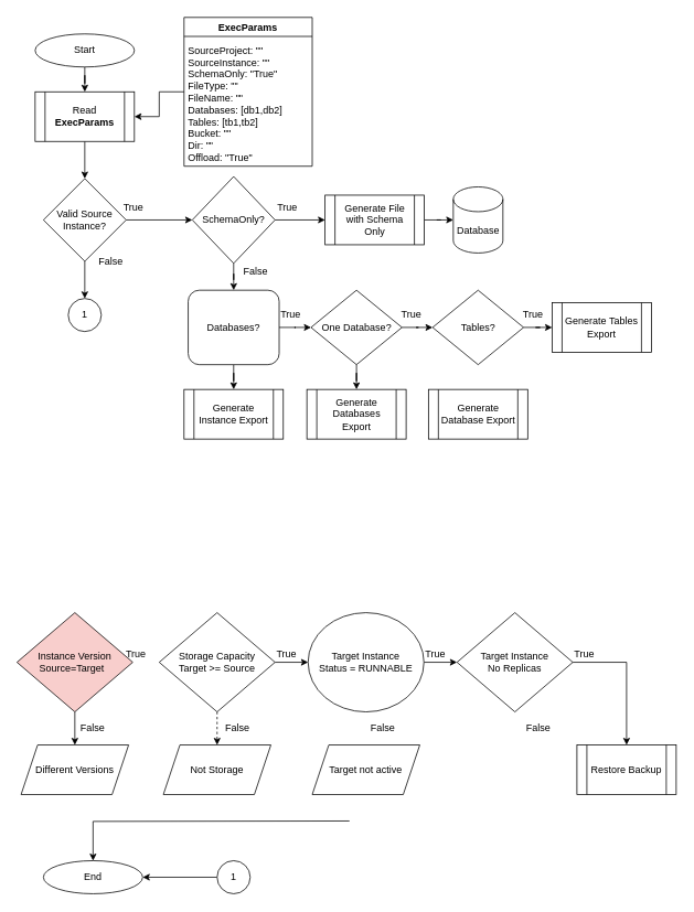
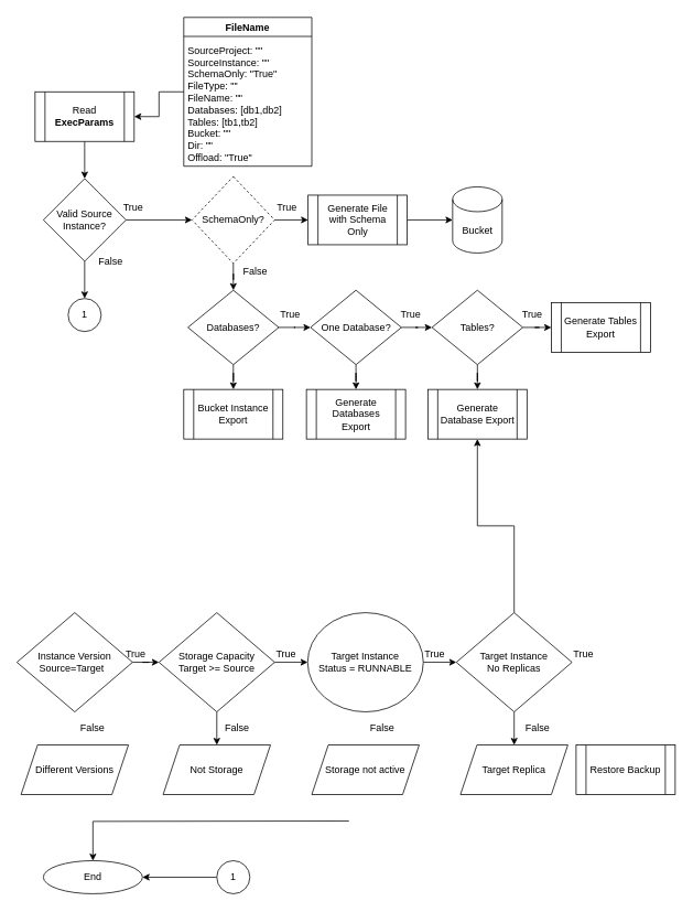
  <mxCell id="0" />
  <mxCell id="1" parent="0" />
  <mxCell id="2" style="edgeStyle=orthogonalEdgeStyle;rounded=0;orthogonalLoop=1;jettySize=auto;html=1;" edge="1" parent="1" target="26"><mxGeometry relative="1" as="geometry"><mxPoint x="422" y="991.97" as="sourcePoint" /></mxGeometry></mxCell>
- <mxCell id="3" style="edgeStyle=orthogonalEdgeStyle;rounded=0;orthogonalLoop=1;jettySize=auto;html=1;entryX=0.5;entryY=0;entryDx=0;entryDy=0;" edge="1" parent="1" source="4" target="9"><mxGeometry relative="1" as="geometry" /></mxCell>
- <mxCell id="4" value="Start" style="ellipse;whiteSpace=wrap;html=1;" vertex="1" parent="1"><mxGeometry x="42" y="40" width="120" height="40" as="geometry" /></mxCell>
  <mxCell id="5" style="edgeStyle=orthogonalEdgeStyle;rounded=0;orthogonalLoop=1;jettySize=auto;html=1;entryX=1;entryY=0.5;entryDx=0;entryDy=0;" edge="1" parent="1" source="6" target="9"><mxGeometry relative="1" as="geometry" /></mxCell>
- <mxCell id="6" value="ExecParams" style="swimlane;" vertex="1" parent="1"><mxGeometry x="222" y="20" width="155" height="180" as="geometry" /></mxCell>
+ <mxCell id="6" value="FileName" style="swimlane;" vertex="1" parent="1"><mxGeometry x="222" y="20" width="155" height="180" as="geometry" /></mxCell>
  <mxCell id="7" value="&lt;span style=&quot;&quot;&gt;SourceProject: &quot;&quot;&lt;/span&gt;&lt;br style=&quot;&quot;&gt;&lt;span style=&quot;&quot;&gt;SourceInstance: &quot;&quot;&lt;br&gt;SchemaOnly: &quot;True&quot;&lt;br&gt;FileType: &quot;&quot;&lt;br&gt;FileName: &quot;&quot;&lt;br&gt;Databases: [db1,db2]&lt;br&gt;Tables:&amp;nbsp;&lt;/span&gt;[tb1,tb2]&lt;span style=&quot;&quot;&gt;&lt;br&gt;Bucket: &quot;&quot;&lt;br&gt;Dir: &quot;&quot;&lt;br&gt;Offload: &quot;True&quot;&lt;br&gt;&lt;/span&gt;" style="text;html=1;align=left;verticalAlign=middle;resizable=0;points=[];autosize=1;strokeColor=none;fillColor=none;spacingTop=0;spacingBottom=0;spacing=2;spacingLeft=0;" vertex="1" parent="6"><mxGeometry x="3" y="30" width="130" height="150" as="geometry" /></mxCell>
  <mxCell id="8" style="edgeStyle=orthogonalEdgeStyle;rounded=0;orthogonalLoop=1;jettySize=auto;html=1;entryX=0.5;entryY=0;entryDx=0;entryDy=0;" edge="1" parent="1" source="9" target="32"><mxGeometry relative="1" as="geometry" /></mxCell>
  <mxCell id="9" value="Read&lt;br&gt;&lt;span style=&quot;font-weight: 700;&quot;&gt;ExecParams&lt;/span&gt;" style="shape=process;whiteSpace=wrap;html=1;backgroundOutline=1;" vertex="1" parent="1"><mxGeometry x="42" y="110" width="120" height="60" as="geometry" /></mxCell>
- <mxCell id="11" style="edgeStyle=orthogonalEdgeStyle;rounded=0;orthogonalLoop=1;jettySize=auto;html=1;entryX=0.5;entryY=0;entryDx=0;entryDy=0;" edge="1" parent="1" source="12" target="27"><mxGeometry relative="1" as="geometry" /></mxCell>
- <mxCell id="12" value="Instance Version&lt;br&gt;&lt;span style=&quot;&quot;&gt;Source=Target&amp;nbsp;&amp;nbsp;&lt;/span&gt;" style="rhombus;whiteSpace=wrap;html=1;fillColor=#f8cecc;" vertex="1" parent="1"><mxGeometry x="20" y="740" width="140" height="120" as="geometry" /></mxCell>
+ <mxCell id="10" style="edgeStyle=orthogonalEdgeStyle;rounded=0;orthogonalLoop=1;jettySize=auto;html=1;entryX=0;entryY=0.5;entryDx=0;entryDy=0;" edge="1" parent="1" source="12" target="15"><mxGeometry relative="1" as="geometry" /></mxCell>
+ <mxCell id="12" value="Instance Version&lt;br&gt;&lt;span style=&quot;&quot;&gt;Source=Target&amp;nbsp;&amp;nbsp;&lt;/span&gt;" style="rhombus;whiteSpace=wrap;html=1;" vertex="1" parent="1"><mxGeometry x="20" y="740" width="140" height="120" as="geometry" /></mxCell>
  <mxCell id="13" value="" style="edgeStyle=orthogonalEdgeStyle;rounded=0;orthogonalLoop=1;jettySize=auto;html=1;" edge="1" parent="1" source="15" target="17"><mxGeometry relative="1" as="geometry" /></mxCell>
- <mxCell id="14" style="edgeStyle=orthogonalEdgeStyle;rounded=0;orthogonalLoop=1;jettySize=auto;html=1;entryX=0.5;entryY=0;entryDx=0;entryDy=0;dashed=1;" edge="1" parent="1" source="15" target="28"><mxGeometry relative="1" as="geometry" /></mxCell>
+ <mxCell id="14" style="edgeStyle=orthogonalEdgeStyle;rounded=0;orthogonalLoop=1;jettySize=auto;html=1;entryX=0.5;entryY=0;entryDx=0;entryDy=0;" edge="1" parent="1" source="15" target="28"><mxGeometry relative="1" as="geometry" /></mxCell>
  <mxCell id="15" value="Storage Capacity&lt;br&gt;Target &amp;gt;= Source" style="rhombus;whiteSpace=wrap;html=1;" vertex="1" parent="1"><mxGeometry x="192" y="740" width="140" height="120" as="geometry" /></mxCell>
  <mxCell id="16" style="edgeStyle=orthogonalEdgeStyle;rounded=0;orthogonalLoop=1;jettySize=auto;html=1;entryX=0;entryY=0.5;entryDx=0;entryDy=0;" edge="1" parent="1" source="17" target="20"><mxGeometry relative="1" as="geometry" /></mxCell>
  <mxCell id="17" value="Target Instance&lt;br&gt;Status = RUNNABLE" style="ellipse;whiteSpace=wrap;html=1;" vertex="1" parent="1"><mxGeometry x="372" y="740" width="140" height="120" as="geometry" /></mxCell>
- <mxCell id="19" style="edgeStyle=orthogonalEdgeStyle;rounded=0;orthogonalLoop=1;jettySize=auto;html=1;" edge="1" parent="1" source="20" target="52"><mxGeometry relative="1" as="geometry" /></mxCell>
+ <mxCell id="18" style="edgeStyle=orthogonalEdgeStyle;rounded=0;orthogonalLoop=1;jettySize=auto;html=1;entryX=0.5;entryY=0;entryDx=0;entryDy=0;" edge="1" parent="1" source="20" target="46"><mxGeometry relative="1" as="geometry" /></mxCell>
+ <mxCell id="19" style="edgeStyle=orthogonalEdgeStyle;rounded=0;orthogonalLoop=1;jettySize=auto;html=1;" edge="1" parent="1" source="20" target="64"><mxGeometry relative="1" as="geometry" /></mxCell>
  <mxCell id="20" value="Target Instance&lt;br&gt;No Replicas" style="rhombus;whiteSpace=wrap;html=1;" vertex="1" parent="1"><mxGeometry x="552" y="740" width="140" height="120" as="geometry" /></mxCell>
  <mxCell id="21" value="True" style="text;html=1;align=left;verticalAlign=middle;resizable=0;points=[];autosize=1;strokeColor=none;fillColor=none;" vertex="1" parent="1"><mxGeometry x="150" y="780" width="40" height="20" as="geometry" /></mxCell>
  <mxCell id="22" value="True" style="text;html=1;align=left;verticalAlign=middle;resizable=0;points=[];autosize=1;strokeColor=none;fillColor=none;" vertex="1" parent="1"><mxGeometry x="332" y="780" width="40" height="20" as="geometry" /></mxCell>
  <mxCell id="23" value="True" style="text;html=1;align=left;verticalAlign=middle;resizable=0;points=[];autosize=1;strokeColor=none;fillColor=none;" vertex="1" parent="1"><mxGeometry x="512" y="780" width="40" height="20" as="geometry" /></mxCell>
  <mxCell id="24" value="True" style="text;html=1;align=left;verticalAlign=middle;resizable=0;points=[];autosize=1;strokeColor=none;fillColor=none;" vertex="1" parent="1"><mxGeometry x="692" y="780" width="40" height="20" as="geometry" /></mxCell>
  <mxCell id="25" value="False" style="text;html=1;align=center;verticalAlign=middle;resizable=0;points=[];autosize=1;strokeColor=none;fillColor=none;" vertex="1" parent="1"><mxGeometry x="630" y="870" width="40" height="20" as="geometry" /></mxCell>
  <mxCell id="26" value="End" style="ellipse;whiteSpace=wrap;html=1;" vertex="1" parent="1"><mxGeometry x="52" y="1040" width="120" height="40" as="geometry" /></mxCell>
  <mxCell id="27" value="Different Versions" style="shape=parallelogram;perimeter=parallelogramPerimeter;whiteSpace=wrap;html=1;fixedSize=1;" vertex="1" parent="1"><mxGeometry x="25" y="900" width="130" height="60" as="geometry" /></mxCell>
  <mxCell id="28" value="Not Storage" style="shape=parallelogram;perimeter=parallelogramPerimeter;whiteSpace=wrap;html=1;fixedSize=1;" vertex="1" parent="1"><mxGeometry x="197" y="900" width="130" height="60" as="geometry" /></mxCell>
- <mxCell id="29" value="Target not active" style="shape=parallelogram;perimeter=parallelogramPerimeter;whiteSpace=wrap;html=1;fixedSize=1;" vertex="1" parent="1"><mxGeometry x="377" y="900" width="130" height="60" as="geometry" /></mxCell>
+ <mxCell id="29" value="Storage not active" style="shape=parallelogram;perimeter=parallelogramPerimeter;whiteSpace=wrap;html=1;fixedSize=1;" vertex="1" parent="1"><mxGeometry x="377" y="900" width="130" height="60" as="geometry" /></mxCell>
  <mxCell id="30" style="edgeStyle=orthogonalEdgeStyle;rounded=0;orthogonalLoop=1;jettySize=auto;html=1;" edge="1" parent="1" source="32" target="38"><mxGeometry relative="1" as="geometry" /></mxCell>
  <mxCell id="31" style="edgeStyle=orthogonalEdgeStyle;rounded=0;orthogonalLoop=1;jettySize=auto;html=1;entryX=0.5;entryY=0;entryDx=0;entryDy=0;" edge="1" parent="1" source="32" target="39"><mxGeometry relative="1" as="geometry" /></mxCell>
  <mxCell id="32" value="Valid Source Instance?" style="rhombus;whiteSpace=wrap;html=1;" vertex="1" parent="1"><mxGeometry x="52" y="215" width="100" height="100" as="geometry" /></mxCell>
- <mxCell id="33" value="Database" style="shape=cylinder3;whiteSpace=wrap;html=1;boundedLbl=1;backgroundOutline=1;size=15;" vertex="1" parent="1"><mxGeometry x="547.5" y="225" width="60" height="80" as="geometry" /></mxCell>
+ <mxCell id="33" value="Bucket" style="shape=cylinder3;whiteSpace=wrap;html=1;boundedLbl=1;backgroundOutline=1;size=15;" vertex="1" parent="1"><mxGeometry x="547.5" y="225" width="60" height="80" as="geometry" /></mxCell>
  <mxCell id="34" style="edgeStyle=orthogonalEdgeStyle;rounded=0;orthogonalLoop=1;jettySize=auto;html=1;endArrow=classic;endFill=1;" edge="1" parent="1" source="35" target="33"><mxGeometry relative="1" as="geometry" /></mxCell>
- <mxCell id="35" value="Generate File with Schema Only" style="shape=process;whiteSpace=wrap;html=1;backgroundOutline=1;" vertex="1" parent="1"><mxGeometry x="392.5" y="235" width="120" height="60" as="geometry" /></mxCell>
+ <mxCell id="35" value="Generate File with Schema Only" style="shape=process;whiteSpace=wrap;html=1;backgroundOutline=1;" vertex="1" parent="1"><mxGeometry x="372.5" y="235" width="120" height="60" as="geometry" /></mxCell>
  <mxCell id="36" style="edgeStyle=orthogonalEdgeStyle;rounded=0;orthogonalLoop=1;jettySize=auto;html=1;entryX=0;entryY=0.5;entryDx=0;entryDy=0;" edge="1" parent="1" source="38" target="35"><mxGeometry relative="1" as="geometry" /></mxCell>
  <mxCell id="37" style="edgeStyle=orthogonalEdgeStyle;rounded=0;orthogonalLoop=1;jettySize=auto;html=1;entryX=0.5;entryY=0;entryDx=0;entryDy=0;" edge="1" parent="1" source="38" target="45"><mxGeometry relative="1" as="geometry" /></mxCell>
- <mxCell id="38" value="SchemaOnly?" style="rhombus;whiteSpace=wrap;html=1;" vertex="1" parent="1"><mxGeometry x="232" y="212.5" width="100" height="105" as="geometry" /></mxCell>
+ <mxCell id="38" value="SchemaOnly?" style="rhombus;whiteSpace=wrap;html=1;dashed=1;" vertex="1" parent="1"><mxGeometry x="232" y="212.5" width="100" height="105" as="geometry" /></mxCell>
  <mxCell id="39" value="1" style="ellipse;whiteSpace=wrap;html=1;aspect=fixed;" vertex="1" parent="1"><mxGeometry x="82" y="360" width="40" height="40" as="geometry" /></mxCell>
  <mxCell id="40" value="True" style="text;html=1;align=left;verticalAlign=middle;resizable=0;points=[];autosize=1;strokeColor=none;fillColor=none;" vertex="1" parent="1"><mxGeometry x="147" y="240" width="40" height="20" as="geometry" /></mxCell>
  <mxCell id="41" value="False" style="text;html=1;align=left;verticalAlign=middle;resizable=0;points=[];autosize=1;strokeColor=none;fillColor=none;" vertex="1" parent="1"><mxGeometry x="292" y="317.5" width="40" height="20" as="geometry" /></mxCell>
  <mxCell id="42" value="False" style="text;html=1;align=left;verticalAlign=middle;resizable=0;points=[];autosize=1;strokeColor=none;fillColor=none;" vertex="1" parent="1"><mxGeometry x="117" y="305" width="40" height="20" as="geometry" /></mxCell>
  <mxCell id="43" style="edgeStyle=orthogonalEdgeStyle;rounded=0;orthogonalLoop=1;jettySize=auto;html=1;entryX=0;entryY=0.5;entryDx=0;entryDy=0;" edge="1" parent="1" source="45" target="57"><mxGeometry relative="1" as="geometry" /></mxCell>
  <mxCell id="44" style="edgeStyle=orthogonalEdgeStyle;rounded=0;orthogonalLoop=1;jettySize=auto;html=1;entryX=0.5;entryY=0;entryDx=0;entryDy=0;" edge="1" parent="1" source="45" target="66"><mxGeometry relative="1" as="geometry" /></mxCell>
- <mxCell id="45" value="Databases?" style="whiteSpace=wrap;html=1;rounded=1;" vertex="1" parent="1"><mxGeometry x="227" y="350" width="110" height="90" as="geometry" /></mxCell>
+ <mxCell id="45" value="Databases?" style="rhombus;whiteSpace=wrap;html=1;" vertex="1" parent="1"><mxGeometry x="227" y="350" width="110" height="90" as="geometry" /></mxCell>
+ <mxCell id="46" value="Target Replica" style="shape=parallelogram;perimeter=parallelogramPerimeter;whiteSpace=wrap;html=1;fixedSize=1;" vertex="1" parent="1"><mxGeometry x="557" y="900" width="130" height="60" as="geometry" /></mxCell>
  <mxCell id="47" style="edgeStyle=orthogonalEdgeStyle;rounded=0;orthogonalLoop=1;jettySize=auto;html=1;entryX=1;entryY=0.5;entryDx=0;entryDy=0;" edge="1" parent="1" source="48" target="26"><mxGeometry relative="1" as="geometry" /></mxCell>
  <mxCell id="48" value="1" style="ellipse;whiteSpace=wrap;html=1;aspect=fixed;" vertex="1" parent="1"><mxGeometry x="262" y="1040" width="40" height="40" as="geometry" /></mxCell>
  <mxCell id="49" value="False" style="text;html=1;align=left;verticalAlign=middle;resizable=0;points=[];autosize=1;strokeColor=none;fillColor=none;" vertex="1" parent="1"><mxGeometry x="95" y="870" width="40" height="20" as="geometry" /></mxCell>
  <mxCell id="50" value="False" style="text;html=1;align=left;verticalAlign=middle;resizable=0;points=[];autosize=1;strokeColor=none;fillColor=none;" vertex="1" parent="1"><mxGeometry x="270" y="870" width="40" height="20" as="geometry" /></mxCell>
  <mxCell id="51" value="False" style="text;html=1;align=left;verticalAlign=middle;resizable=0;points=[];autosize=1;strokeColor=none;fillColor=none;" vertex="1" parent="1"><mxGeometry x="445.5" y="870" width="40" height="20" as="geometry" /></mxCell>
  <mxCell id="52" value="Restore Backup" style="shape=process;whiteSpace=wrap;html=1;backgroundOutline=1;fillColor=none;" vertex="1" parent="1"><mxGeometry x="697" y="900" width="120" height="60" as="geometry" /></mxCell>
  <mxCell id="53" value="True" style="text;html=1;align=left;verticalAlign=middle;resizable=0;points=[];autosize=1;strokeColor=none;fillColor=none;" vertex="1" parent="1"><mxGeometry x="332.5" y="240" width="40" height="20" as="geometry" /></mxCell>
  <mxCell id="54" value="True" style="text;html=1;align=left;verticalAlign=middle;resizable=0;points=[];autosize=1;strokeColor=none;fillColor=none;" vertex="1" parent="1"><mxGeometry x="337" y="370" width="40" height="20" as="geometry" /></mxCell>
  <mxCell id="55" style="edgeStyle=orthogonalEdgeStyle;rounded=0;orthogonalLoop=1;jettySize=auto;html=1;entryX=0;entryY=0.5;entryDx=0;entryDy=0;" edge="1" parent="1" source="57" target="60"><mxGeometry relative="1" as="geometry" /></mxCell>
  <mxCell id="56" style="edgeStyle=orthogonalEdgeStyle;rounded=0;orthogonalLoop=1;jettySize=auto;html=1;entryX=0.5;entryY=0;entryDx=0;entryDy=0;" edge="1" parent="1" source="57" target="65"><mxGeometry relative="1" as="geometry" /></mxCell>
  <mxCell id="57" value="One Database?" style="rhombus;whiteSpace=wrap;html=1;" vertex="1" parent="1"><mxGeometry x="375.5" y="350" width="110" height="90" as="geometry" /></mxCell>
  <mxCell id="58" style="edgeStyle=orthogonalEdgeStyle;rounded=0;orthogonalLoop=1;jettySize=auto;html=1;entryX=0;entryY=0.5;entryDx=0;entryDy=0;" edge="1" parent="1" source="60" target="61"><mxGeometry relative="1" as="geometry" /></mxCell>
+ <mxCell id="59" style="edgeStyle=orthogonalEdgeStyle;rounded=0;orthogonalLoop=1;jettySize=auto;html=1;entryX=0.5;entryY=0;entryDx=0;entryDy=0;" edge="1" parent="1" source="60" target="64"><mxGeometry relative="1" as="geometry" /></mxCell>
  <mxCell id="60" value="Tables?" style="rhombus;whiteSpace=wrap;html=1;" vertex="1" parent="1"><mxGeometry x="522.5" y="350" width="110" height="90" as="geometry" /></mxCell>
  <mxCell id="61" value="Generate Tables Export" style="shape=process;whiteSpace=wrap;html=1;backgroundOutline=1;" vertex="1" parent="1"><mxGeometry x="667" y="365" width="120" height="60" as="geometry" /></mxCell>
  <mxCell id="62" value="True" style="text;html=1;align=left;verticalAlign=middle;resizable=0;points=[];autosize=1;strokeColor=none;fillColor=none;" vertex="1" parent="1"><mxGeometry x="482.5" y="370" width="40" height="20" as="geometry" /></mxCell>
  <mxCell id="63" value="True" style="text;html=1;align=left;verticalAlign=middle;resizable=0;points=[];autosize=1;strokeColor=none;fillColor=none;" vertex="1" parent="1"><mxGeometry x="630" y="370" width="40" height="20" as="geometry" /></mxCell>
  <mxCell id="64" value="Generate Database Export" style="shape=process;whiteSpace=wrap;html=1;backgroundOutline=1;" vertex="1" parent="1"><mxGeometry x="517.5" y="470" width="120" height="60" as="geometry" /></mxCell>
  <mxCell id="65" value="Generate Databases Export" style="shape=process;whiteSpace=wrap;html=1;backgroundOutline=1;" vertex="1" parent="1"><mxGeometry x="370.5" y="470" width="120" height="60" as="geometry" /></mxCell>
- <mxCell id="66" value="Generate Instance Export" style="shape=process;whiteSpace=wrap;html=1;backgroundOutline=1;" vertex="1" parent="1"><mxGeometry x="222" y="470" width="120" height="60" as="geometry" /></mxCell>
+ <mxCell id="66" value="Bucket Instance Export" style="shape=process;whiteSpace=wrap;html=1;backgroundOutline=1;" vertex="1" parent="1"><mxGeometry x="222" y="470" width="120" height="60" as="geometry" /></mxCell>
